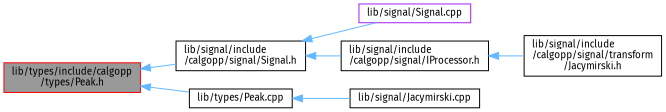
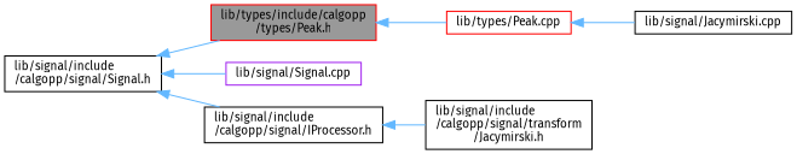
  digraph {
    fontname="Fira Sans"
    rankdir=LR
    node [color=black fillcolor=white fontname="Fira Sans" fontsize=10 shape=box style=filled]
    edge [color=steelblue1 dir=back fontname="Fira Sans" fontsize=10 labelfontname=Helvetica labelfontsize=10 style=solid]
    n1 [color=red fillcolor=grey60 fontcolor=black height=0.2 label="lib/types/include/calgopp\l/types/Peak.h" width=0.4]
    n2 [height=0.2 label="lib/signal/include\l/calgopp/signal/Signal.h" width=0.4]
-   n3 [height=0.2 label="lib/types/Peak.cpp" width=0.4]
+   n3 [color=red height=0.2 label="lib/types/Peak.cpp" width=0.4]
    n4 [color=purple height=0.2 label="lib/signal/Signal.cpp" width=0.4]
    n5 [height=0.2 label="lib/signal/include\l/calgopp/signal/IProcessor.h" width=0.4]
    n6 [height=0.2 label="lib/signal/Jacymirski.cpp" width=0.4]
    n7 [height=0.2 label="lib/signal/include\l/calgopp/signal/transform\l/Jacymirski.h" width=0.4]
-   n1 -> n2
+   n2 -> n1
    n1 -> n3
    n2 -> n4
    n2 -> n5
    n3 -> n6
    n5 -> n7
  }
